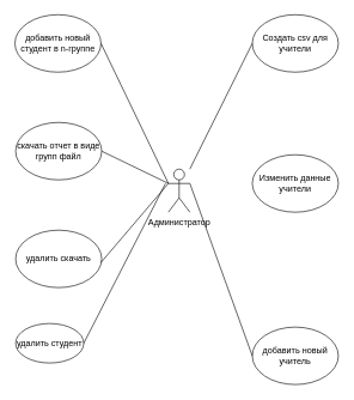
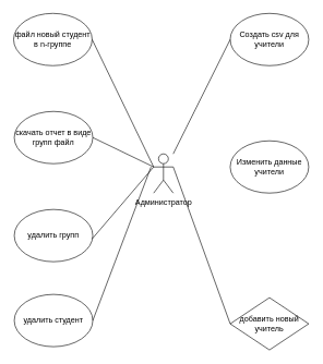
  <mxCell id="0" />
  <mxCell id="1" parent="0" />
  <mxCell id="2" value="Администратор" style="shape=umlActor;verticalLabelPosition=bottom;verticalAlign=top;html=1;outlineConnect=0;" vertex="1" parent="1"><mxGeometry x="234" y="235" width="30" height="60" as="geometry" /></mxCell>
  <mxCell id="3" value="Изменить данные учители" style="ellipse;whiteSpace=wrap;html=1;" vertex="1" parent="1"><mxGeometry x="351" y="215" width="120" height="80" as="geometry" /></mxCell>
  <mxCell id="4" value="Создать сsv для учители" style="ellipse;whiteSpace=wrap;html=1;" vertex="1" parent="1"><mxGeometry x="351" y="20" width="120" height="80" as="geometry" /></mxCell>
- <mxCell id="5" value="добавить новый учитель" style="ellipse;whiteSpace=wrap;html=1;" vertex="1" parent="1"><mxGeometry x="351" y="455" width="120" height="80" as="geometry" /></mxCell>
+ <mxCell id="5" value="добавить новый учитель" style="rhombus;whiteSpace=wrap;html=1;" vertex="1" parent="1"><mxGeometry x="351" y="455" width="120" height="80" as="geometry" /></mxCell>
  <mxCell id="6" value="" style="endArrow=none;html=1;rounded=0;entryX=0;entryY=0.5;entryDx=0;entryDy=0;" edge="1" parent="1" source="2" target="4"><mxGeometry width="50" height="50" relative="1" as="geometry"><mxPoint x="240" y="275" as="sourcePoint" /><mxPoint x="290" y="225" as="targetPoint" /></mxGeometry></mxCell>
  <mxCell id="7" value="" style="endArrow=none;html=1;rounded=0;exitX=1;exitY=0.333;exitDx=0;exitDy=0;exitPerimeter=0;entryX=0;entryY=0.5;entryDx=0;entryDy=0;" edge="1" parent="1" source="2" target="5"><mxGeometry width="50" height="50" relative="1" as="geometry"><mxPoint x="240" y="275" as="sourcePoint" /><mxPoint x="290" y="225" as="targetPoint" /></mxGeometry></mxCell>
- <mxCell id="8" value="добавить новый студент в n-группе" style="ellipse;whiteSpace=wrap;html=1;" vertex="1" parent="1"><mxGeometry x="20" y="20" width="120" height="80" as="geometry" /></mxCell>
+ <mxCell id="8" value="файл новый студент в n-группе" style="ellipse;whiteSpace=wrap;html=1;" vertex="1" parent="1"><mxGeometry x="20" y="20" width="120" height="80" as="geometry" /></mxCell>
  <mxCell id="9" value="скачать отчет в виде групп файл" style="ellipse;whiteSpace=wrap;html=1;" vertex="1" parent="1"><mxGeometry x="21" y="170" width="120" height="80" as="geometry" /></mxCell>
- <mxCell id="10" value="удалить скачать" style="ellipse;whiteSpace=wrap;html=1;" vertex="1" parent="1"><mxGeometry x="21" y="320" width="120" height="80" as="geometry" /></mxCell>
- <mxCell id="11" value="удалить студент" style="ellipse;whiteSpace=wrap;html=1;" vertex="1" parent="1"><mxGeometry x="21" y="450" width="95" height="55" as="geometry" /></mxCell>
+ <mxCell id="10" value="удалить групп" style="ellipse;whiteSpace=wrap;html=1;" vertex="1" parent="1"><mxGeometry x="21" y="320" width="120" height="80" as="geometry" /></mxCell>
+ <mxCell id="11" value="удалить студент" style="ellipse;whiteSpace=wrap;html=1;" vertex="1" parent="1"><mxGeometry x="21" y="450" width="120" height="80" as="geometry" /></mxCell>
  <mxCell id="12" value="" style="endArrow=none;html=1;rounded=0;entryX=0;entryY=0.333;entryDx=0;entryDy=0;entryPerimeter=0;" edge="1" parent="1" target="2"><mxGeometry width="50" height="50" relative="1" as="geometry"><mxPoint x="140" y="365" as="sourcePoint" /><mxPoint x="190" y="315" as="targetPoint" /></mxGeometry></mxCell>
  <mxCell id="13" value="" style="endArrow=none;html=1;rounded=0;exitX=1;exitY=0.5;exitDx=0;exitDy=0;entryX=0;entryY=0.333;entryDx=0;entryDy=0;entryPerimeter=0;" edge="1" parent="1" source="9" target="2"><mxGeometry width="50" height="50" relative="1" as="geometry"><mxPoint x="140" y="365" as="sourcePoint" /><mxPoint x="190" y="315" as="targetPoint" /></mxGeometry></mxCell>
  <mxCell id="14" value="" style="endArrow=none;html=1;rounded=0;entryX=0;entryY=0.333;entryDx=0;entryDy=0;entryPerimeter=0;exitX=1;exitY=0.5;exitDx=0;exitDy=0;" edge="1" parent="1" source="8" target="2"><mxGeometry width="50" height="50" relative="1" as="geometry"><mxPoint x="140" y="365" as="sourcePoint" /><mxPoint x="190" y="315" as="targetPoint" /></mxGeometry></mxCell>
  <mxCell id="15" value="" style="endArrow=none;html=1;rounded=0;exitX=1;exitY=0.5;exitDx=0;exitDy=0;" edge="1" parent="1" source="11"><mxGeometry width="50" height="50" relative="1" as="geometry"><mxPoint x="140" y="365" as="sourcePoint" /><mxPoint x="230" y="255" as="targetPoint" /></mxGeometry></mxCell>
